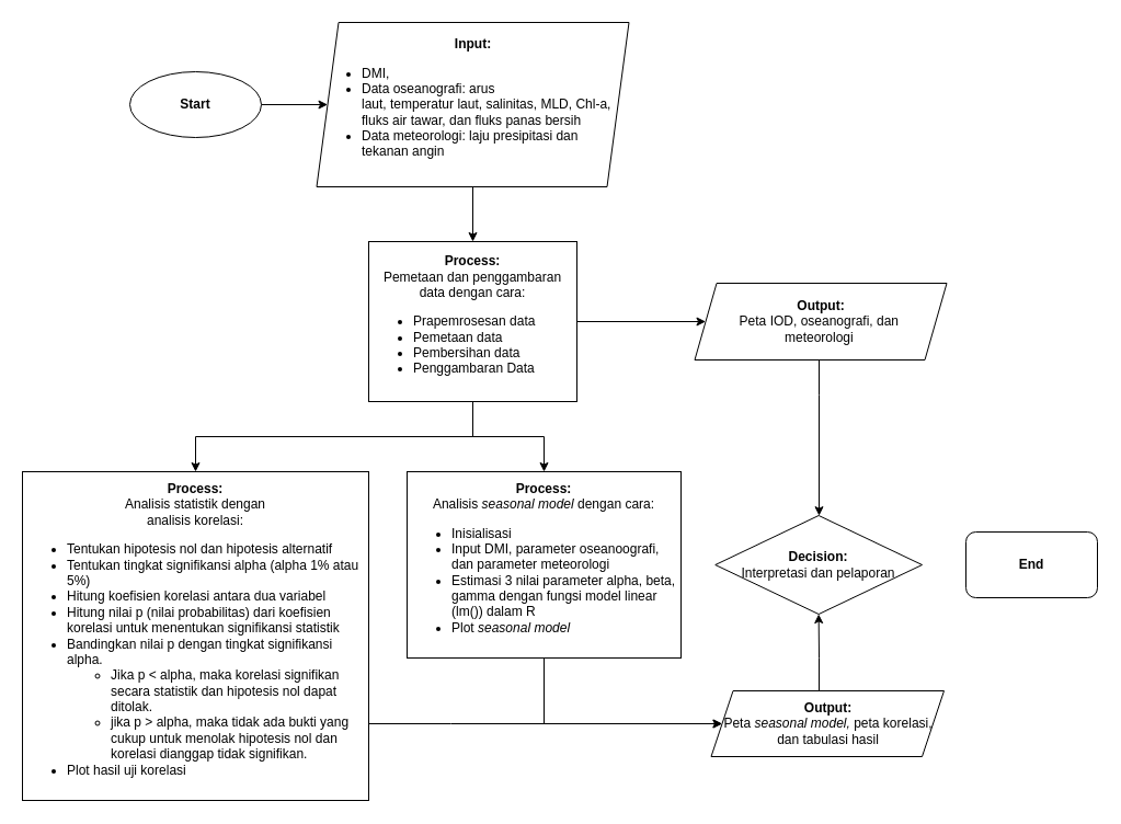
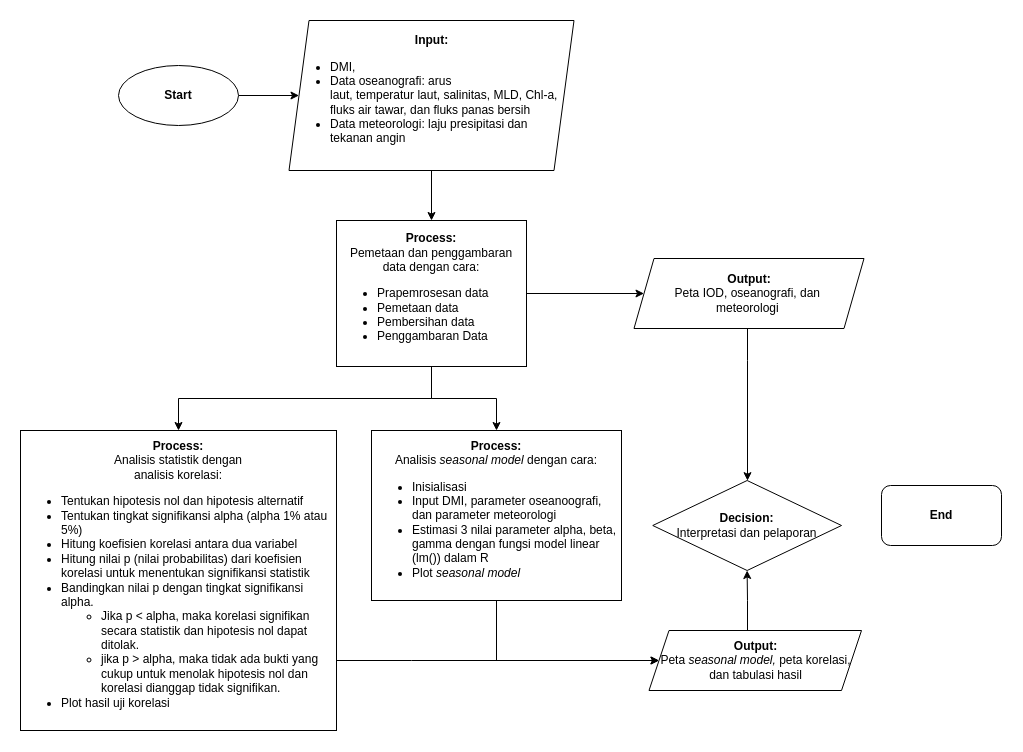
  <mxCell id="0" />
  <mxCell id="1" parent="0" />
  <mxCell id="2" value="" style="edgeStyle=orthogonalEdgeStyle;rounded=0;orthogonalLoop=1;jettySize=auto;html=1;" parent="1" source="3" target="5" edge="1"><mxGeometry relative="1" as="geometry" /></mxCell>
  <mxCell id="3" value="Start" style="ellipse;whiteSpace=wrap;html=1;fontStyle=1;" parent="1" vertex="1"><mxGeometry x="118" y="65" width="120" height="60" as="geometry" /></mxCell>
  <mxCell id="4" value="" style="edgeStyle=orthogonalEdgeStyle;rounded=0;orthogonalLoop=1;jettySize=auto;html=1;" parent="1" source="5" target="7" edge="1"><mxGeometry relative="1" as="geometry" /></mxCell>
  <mxCell id="5" value="&lt;div&gt;&lt;b&gt;Input:&lt;/b&gt;&lt;/div&gt;&lt;div&gt;&lt;ul&gt;&lt;li&gt;&lt;div align=&quot;left&quot;&gt;DMI,&lt;/div&gt;&lt;/li&gt;&lt;li&gt;&lt;div align=&quot;left&quot;&gt;Data oseanografi: arus&lt;br&gt;laut, temperatur laut, salinitas, MLD, Chl-a, fluks air tawar, dan fluks panas bersih&lt;br&gt;&lt;/div&gt;&lt;/li&gt;&lt;li&gt;&lt;div align=&quot;left&quot;&gt;Data meteorologi: laju presipitasi dan tekanan angin &lt;br&gt;&lt;/div&gt;&lt;/li&gt;&lt;/ul&gt;&lt;/div&gt;" style="shape=parallelogram;perimeter=parallelogramPerimeter;whiteSpace=wrap;html=1;fixedSize=1;" parent="1" vertex="1"><mxGeometry x="288.5" y="20" width="285" height="150" as="geometry" /></mxCell>
  <mxCell id="6" value="" style="edgeStyle=orthogonalEdgeStyle;rounded=0;orthogonalLoop=1;jettySize=auto;html=1;" parent="1" source="7" target="11" edge="1"><mxGeometry relative="1" as="geometry" /></mxCell>
  <mxCell id="7" value="&lt;div&gt;&lt;b&gt;Process:&lt;/b&gt;&lt;/div&gt;&lt;div&gt;Pemetaan dan penggambaran data dengan cara:&lt;/div&gt;&lt;div align=&quot;left&quot;&gt;&lt;ul&gt;&lt;li&gt;Prapemrosesan data&lt;/li&gt;&lt;li&gt;Pemetaan data&lt;/li&gt;&lt;li&gt;Pembersihan data&lt;br&gt;&lt;/li&gt;&lt;li&gt;Penggambaran Data&lt;/li&gt;&lt;/ul&gt;&lt;/div&gt;" style="whiteSpace=wrap;html=1;" parent="1" vertex="1"><mxGeometry x="336" y="220" width="190" height="146" as="geometry" /></mxCell>
  <mxCell id="8" value="" style="edgeStyle=orthogonalEdgeStyle;rounded=0;orthogonalLoop=1;jettySize=auto;html=1;exitX=0.5;exitY=1;exitDx=0;exitDy=0;" parent="1" source="7" target="13" edge="1"><mxGeometry relative="1" as="geometry" /></mxCell>
  <mxCell id="9" style="edgeStyle=orthogonalEdgeStyle;rounded=0;orthogonalLoop=1;jettySize=auto;html=1;exitX=0.5;exitY=1;exitDx=0;exitDy=0;" parent="1" source="7" target="15" edge="1"><mxGeometry relative="1" as="geometry"><mxPoint x="521" y="490" as="targetPoint" /></mxGeometry></mxCell>
  <mxCell id="10" style="edgeStyle=orthogonalEdgeStyle;rounded=0;orthogonalLoop=1;jettySize=auto;html=1;" edge="1" parent="1" source="11" target="19"><mxGeometry relative="1" as="geometry"><Array as="points"><mxPoint x="747" y="360" /><mxPoint x="747" y="360" /></Array></mxGeometry></mxCell>
  <mxCell id="11" value="&lt;b&gt;Output:&lt;/b&gt;&lt;br&gt;&lt;div&gt;Peta IOD, oseanografi, dan&amp;nbsp;&lt;/div&gt;&lt;div&gt;meteorologi&amp;nbsp;&lt;/div&gt;" style="shape=parallelogram;perimeter=parallelogramPerimeter;whiteSpace=wrap;html=1;fixedSize=1;" parent="1" vertex="1"><mxGeometry x="633.5" y="258" width="230" height="70" as="geometry" /></mxCell>
  <mxCell id="12" style="edgeStyle=orthogonalEdgeStyle;rounded=0;orthogonalLoop=1;jettySize=auto;html=1;entryX=0;entryY=0.5;entryDx=0;entryDy=0;" edge="1" parent="1" source="13" target="17"><mxGeometry relative="1" as="geometry"><Array as="points"><mxPoint x="496" y="660" /></Array></mxGeometry></mxCell>
  <mxCell id="13" value="&lt;b&gt;Process:&lt;/b&gt;&lt;br&gt;&lt;div&gt;Analisis &lt;i&gt;seasonal model&lt;/i&gt; dengan cara:&lt;/div&gt;&lt;div align=&quot;left&quot;&gt;&lt;ul&gt;&lt;li&gt;Inisialisasi&lt;/li&gt;&lt;li&gt;Input DMI, parameter oseanoografi, dan parameter meteorologi&lt;/li&gt;&lt;li&gt;Estimasi 3 nilai parameter alpha, beta, gamma dengan fungsi model linear (lm()) dalam R&lt;/li&gt;&lt;li&gt;Plot &lt;i&gt;seasonal model&lt;/i&gt;&lt;br&gt;&lt;/li&gt;&lt;/ul&gt;&lt;/div&gt;" style="whiteSpace=wrap;html=1;" parent="1" vertex="1"><mxGeometry x="371" y="430" width="250" height="170" as="geometry" /></mxCell>
  <mxCell id="14" style="edgeStyle=orthogonalEdgeStyle;rounded=0;orthogonalLoop=1;jettySize=auto;html=1;entryX=0;entryY=0.5;entryDx=0;entryDy=0;" edge="1" parent="1" source="15" target="17"><mxGeometry relative="1" as="geometry"><Array as="points"><mxPoint x="411" y="660" /><mxPoint x="411" y="660" /></Array></mxGeometry></mxCell>
  <mxCell id="15" value="&lt;b&gt;Process:&lt;/b&gt;&lt;br&gt;&lt;div&gt;Analisis statistik dengan  &lt;br&gt;&lt;/div&gt;&lt;div&gt;analisis korelasi:&lt;br&gt;&lt;/div&gt;&lt;div align=&quot;left&quot;&gt;&lt;ul&gt;&lt;li&gt;Tentukan hipotesis nol dan hipotesis alternatif&amp;nbsp;&lt;/li&gt;&lt;li&gt;Tentukan tingkat signifikansi alpha (alpha 1% atau 5%)&lt;/li&gt;&lt;li&gt;Hitung koefisien korelasi antara dua variabel&lt;/li&gt;&lt;li&gt;Hitung nilai p (nilai probabilitas) dari koefisien korelasi untuk menentukan signifikansi statistik&lt;/li&gt;&lt;li&gt;Bandingkan nilai p dengan tingkat signifikansi alpha. &lt;br&gt;&lt;/li&gt;&lt;ul&gt;&lt;li&gt;Jika p &amp;lt; alpha, maka korelasi signifikan secara statistik dan hipotesis nol dapat ditolak. &lt;br&gt;&lt;/li&gt;&lt;li&gt;jika p &amp;gt; alpha, maka tidak ada bukti yang cukup untuk menolak hipotesis nol dan korelasi dianggap tidak signifikan.&lt;/li&gt;&lt;/ul&gt;&lt;li&gt;Plot hasil uji korelasi&lt;br&gt;&lt;/li&gt;&lt;/ul&gt;&lt;/div&gt;" style="rounded=0;whiteSpace=wrap;html=1;" parent="1" vertex="1"><mxGeometry x="20" y="430" width="316" height="300" as="geometry" /></mxCell>
  <mxCell id="16" style="edgeStyle=orthogonalEdgeStyle;rounded=0;orthogonalLoop=1;jettySize=auto;html=1;entryX=0.5;entryY=1;entryDx=0;entryDy=0;" edge="1" parent="1" source="17" target="19"><mxGeometry relative="1" as="geometry"><Array as="points"><mxPoint x="747" y="600" /><mxPoint x="747" y="600" /></Array></mxGeometry></mxCell>
  <mxCell id="17" value="&lt;div&gt;&lt;b&gt;Output:&lt;/b&gt;&lt;/div&gt;&lt;div&gt;Peta &lt;i&gt;seasonal model,&lt;/i&gt; peta korelasi, dan tabulasi hasil&lt;/div&gt;" style="shape=parallelogram;perimeter=parallelogramPerimeter;whiteSpace=wrap;html=1;fixedSize=1;" parent="1" vertex="1"><mxGeometry x="648.5" y="630" width="212.5" height="60" as="geometry" /></mxCell>
  <mxCell id="18" value="&lt;b&gt;End&lt;/b&gt;" style="whiteSpace=wrap;html=1;rounded=1;" parent="1" vertex="1"><mxGeometry x="881" y="485" width="120" height="60" as="geometry" /></mxCell>
- <mxCell id="19" value="&lt;div&gt;&lt;b&gt;Decision:&lt;/b&gt;&lt;/div&gt;&lt;div&gt;Interpretasi dan pelaporan&lt;br&gt;&lt;/div&gt;" style="rhombus;whiteSpace=wrap;html=1;" vertex="1" parent="1"><mxGeometry x="652.25" y="470" width="188.75" height="90" as="geometry" /></mxCell>
+ <mxCell id="19" value="&lt;div&gt;&lt;b&gt;Decision:&lt;/b&gt;&lt;/div&gt;&lt;div&gt;Interpretasi dan pelaporan&lt;br&gt;&lt;/div&gt;" style="rhombus;whiteSpace=wrap;html=1;" vertex="1" parent="1"><mxGeometry x="652.25" y="480" width="188.75" height="90" as="geometry" /></mxCell>
